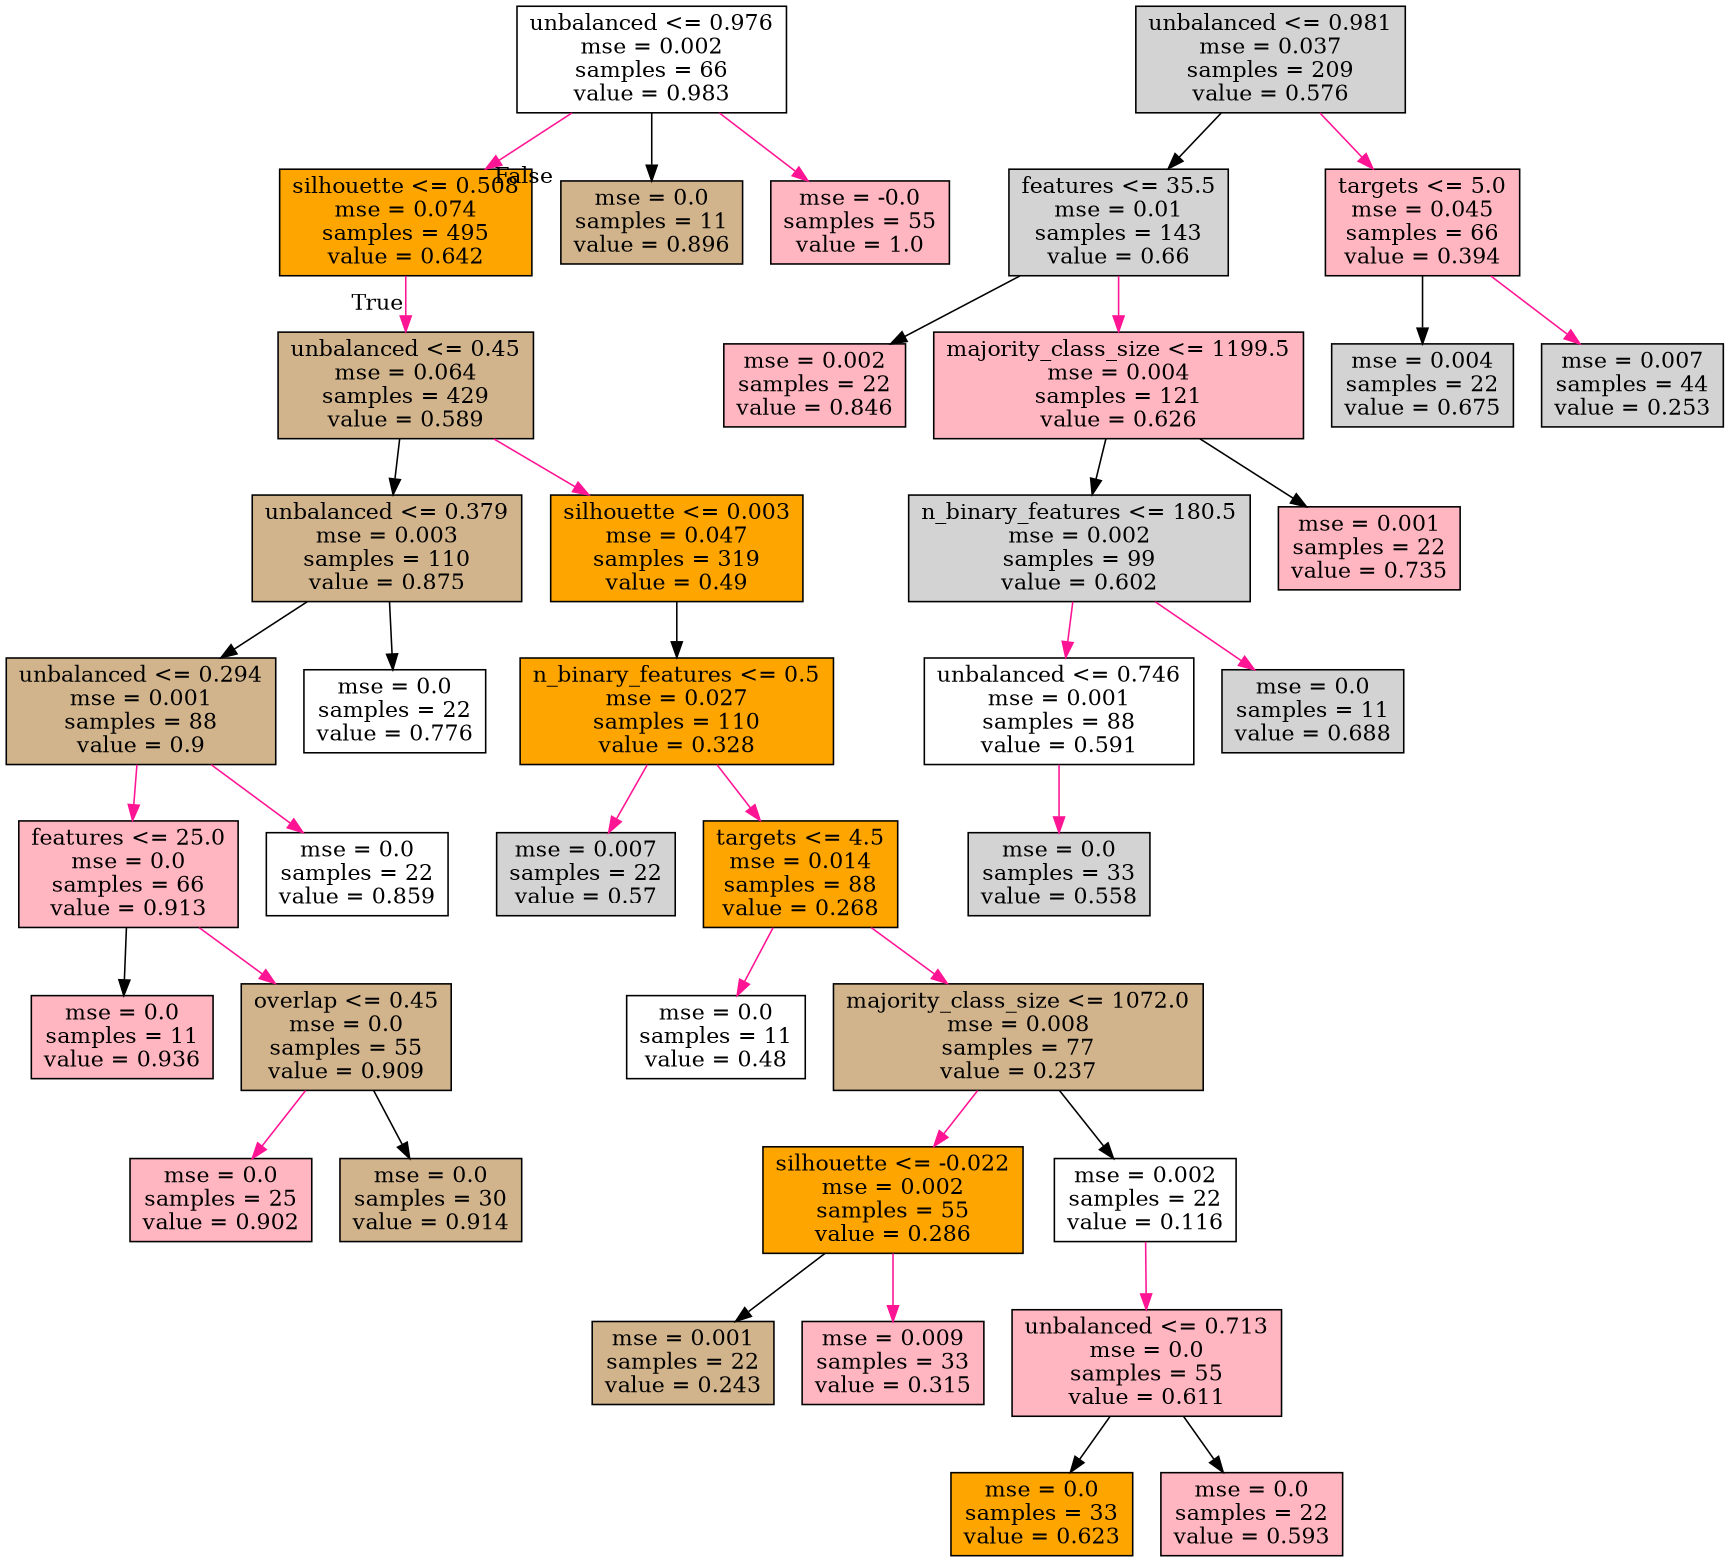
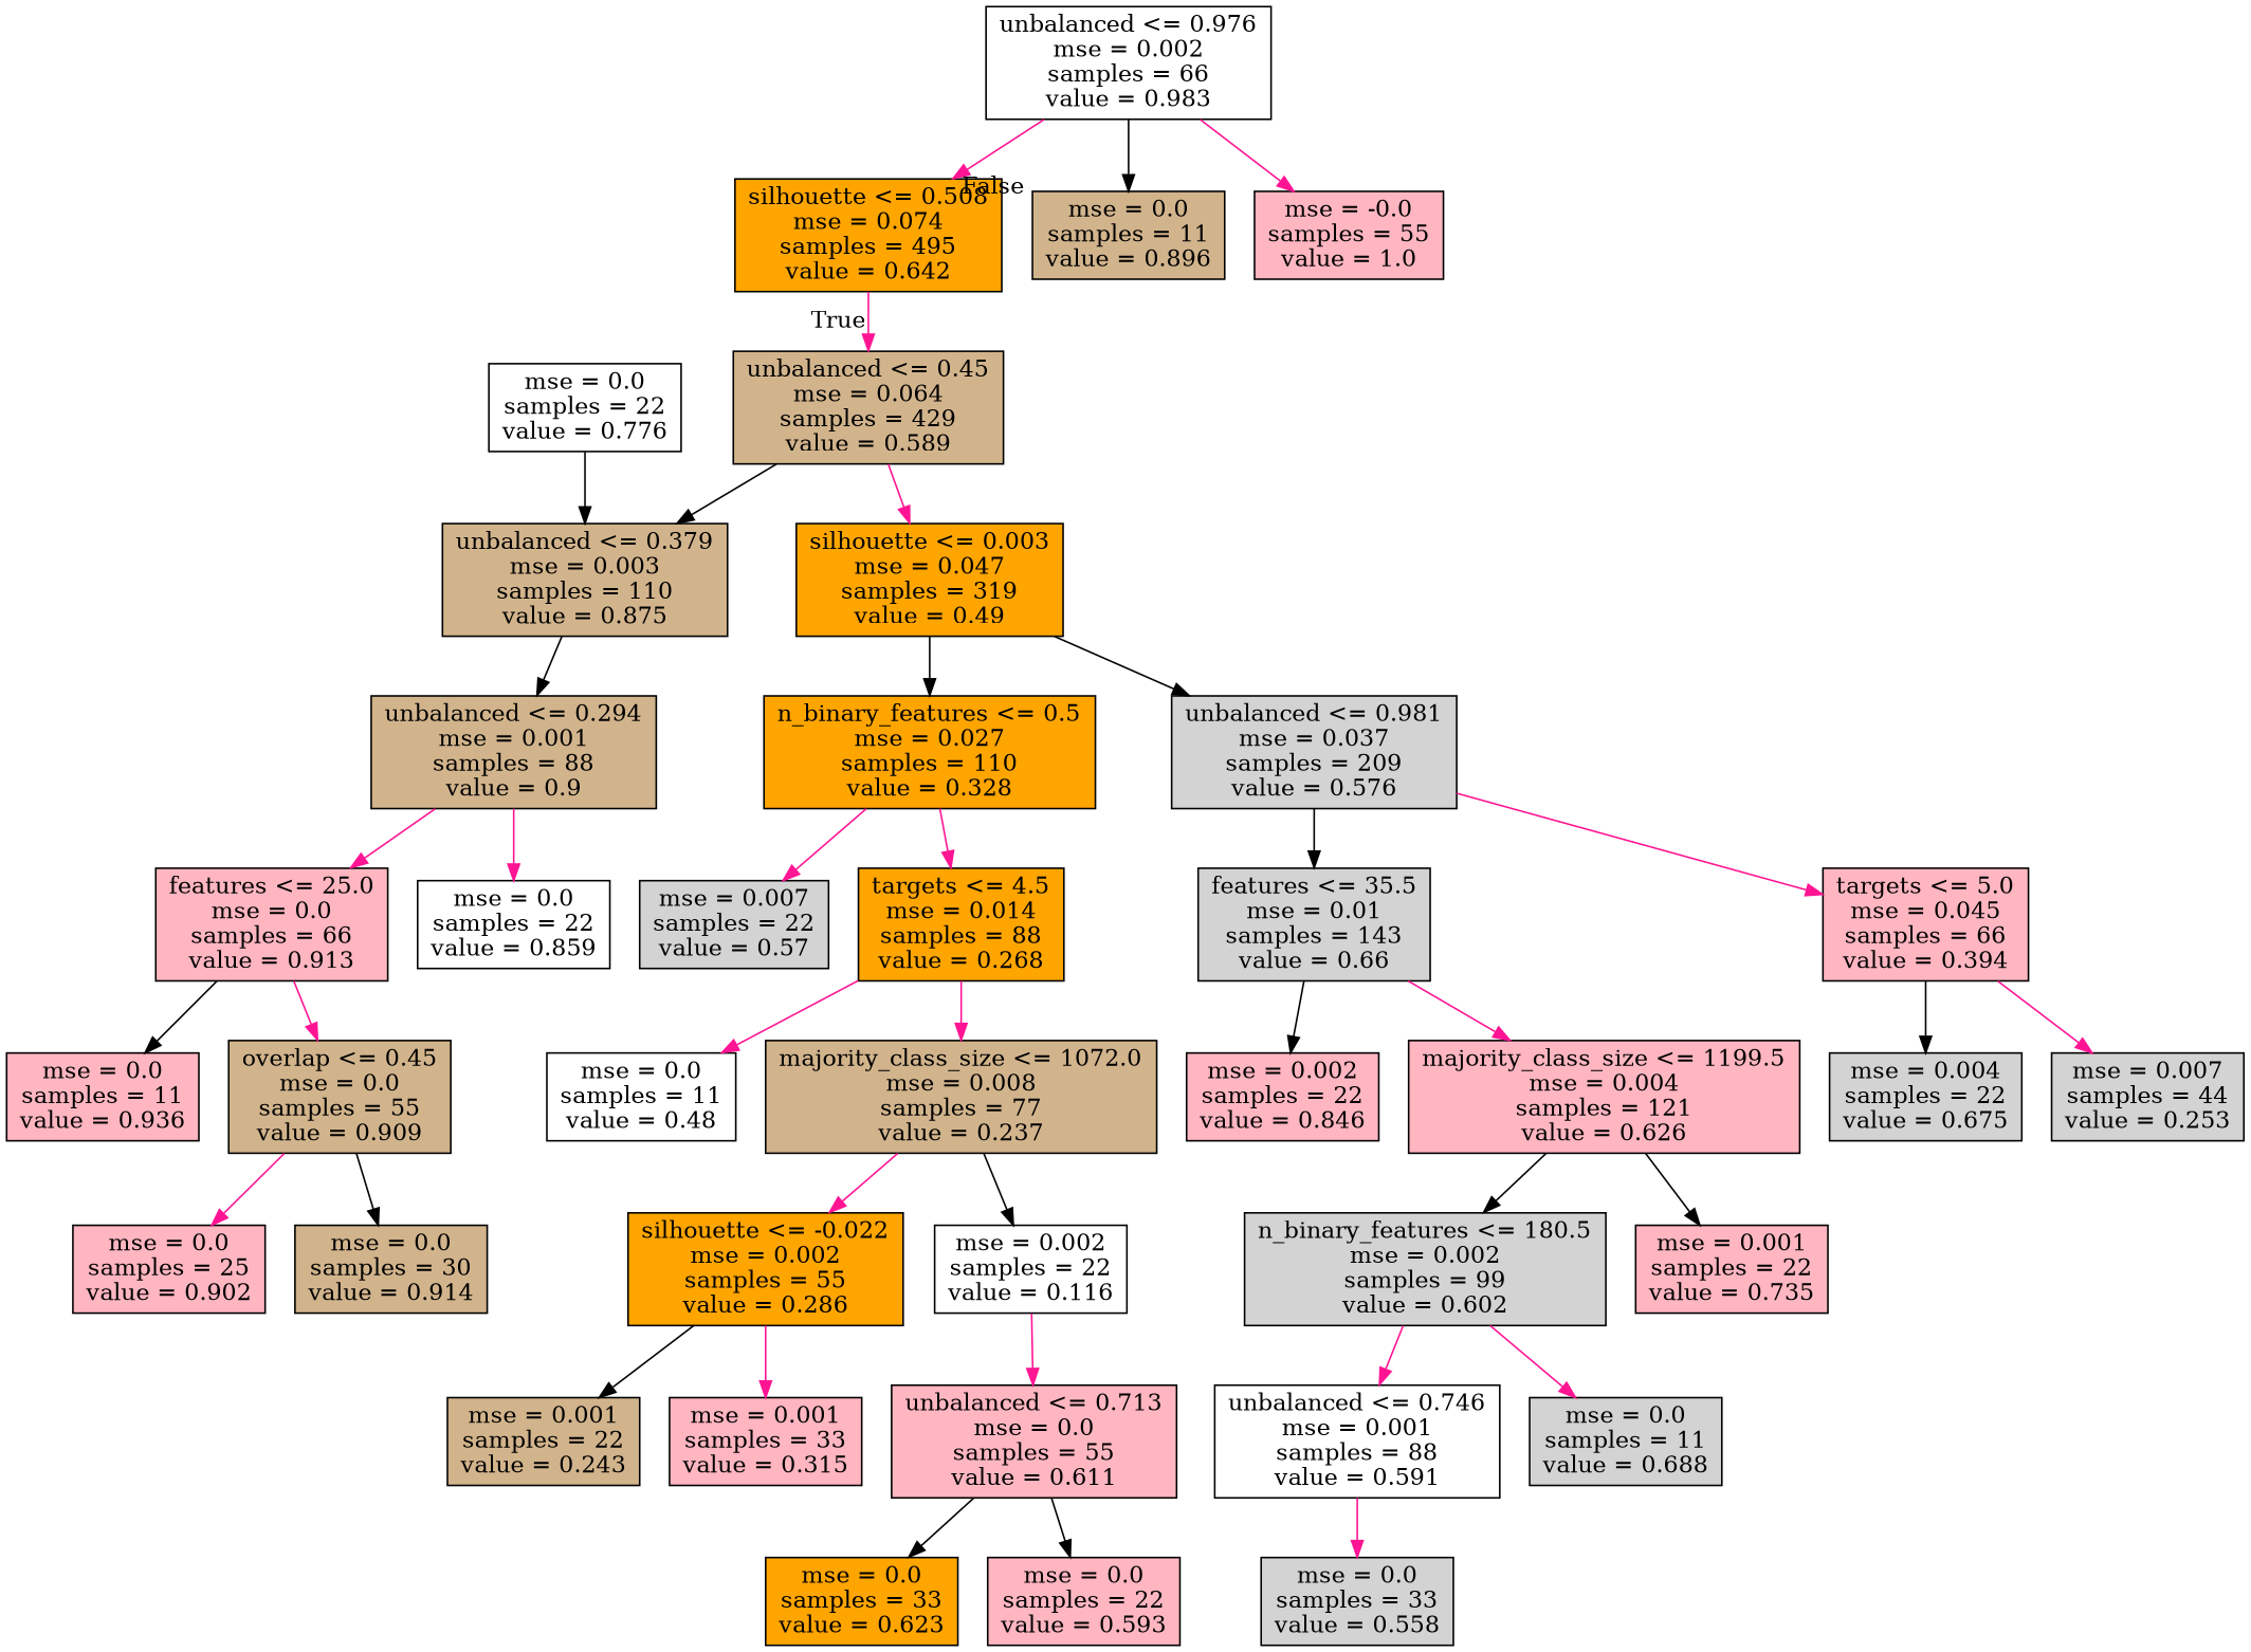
  digraph {
    node [color=black fillcolor=lightpink shape=box style=filled]
    edge [color=deeppink]
    n1 [fillcolor=orange label="silhouette <= 0.508\nmse = 0.074\nsamples = 495\nvalue = 0.642"]
    n2 [fillcolor=tan label="unbalanced <= 0.45\nmse = 0.064\nsamples = 429\nvalue = 0.589"]
    n3 [fillcolor=tan label="unbalanced <= 0.379\nmse = 0.003\nsamples = 110\nvalue = 0.875"]
    n4 [fillcolor=orange label="silhouette <= 0.003\nmse = 0.047\nsamples = 319\nvalue = 0.49"]
    n5 [fillcolor=white label="unbalanced <= 0.976\nmse = 0.002\nsamples = 66\nvalue = 0.983"]
    n6 [fillcolor=tan label="mse = 0.0\nsamples = 11\nvalue = 0.896"]
    n7 [label="mse = -0.0\nsamples = 55\nvalue = 1.0"]
    n8 [fillcolor=tan label="unbalanced <= 0.294\nmse = 0.001\nsamples = 88\nvalue = 0.9"]
    n9 [fillcolor=white label="mse = 0.0\nsamples = 22\nvalue = 0.776"]
    n10 [fillcolor=orange label="n_binary_features <= 0.5\nmse = 0.027\nsamples = 110\nvalue = 0.328"]
    n11 [fillcolor=lightgrey label="unbalanced <= 0.981\nmse = 0.037\nsamples = 209\nvalue = 0.576"]
    n12 [label="features <= 25.0\nmse = 0.0\nsamples = 66\nvalue = 0.913"]
    n13 [fillcolor=white label="mse = 0.0\nsamples = 22\nvalue = 0.859"]
    n14 [label="mse = 0.0\nsamples = 11\nvalue = 0.936"]
    n15 [fillcolor=tan label="overlap <= 0.45\nmse = 0.0\nsamples = 55\nvalue = 0.909"]
    n16 [label="mse = 0.0\nsamples = 25\nvalue = 0.902"]
    n17 [fillcolor=tan label="mse = 0.0\nsamples = 30\nvalue = 0.914"]
    n18 [fillcolor=lightgrey label="mse = 0.007\nsamples = 22\nvalue = 0.57"]
    n19 [fillcolor=orange label="targets <= 4.5\nmse = 0.014\nsamples = 88\nvalue = 0.268"]
    n20 [fillcolor=lightgrey label="features <= 35.5\nmse = 0.01\nsamples = 143\nvalue = 0.66"]
    n21 [label="targets <= 5.0\nmse = 0.045\nsamples = 66\nvalue = 0.394"]
    n22 [fillcolor=white label="mse = 0.0\nsamples = 11\nvalue = 0.48"]
    n23 [fillcolor=tan label="majority_class_size <= 1072.0\nmse = 0.008\nsamples = 77\nvalue = 0.237"]
    n24 [fillcolor=orange label="silhouette <= -0.022\nmse = 0.002\nsamples = 55\nvalue = 0.286"]
    n25 [fillcolor=white label="mse = 0.002\nsamples = 22\nvalue = 0.116"]
    n26 [fillcolor=tan label="mse = 0.001\nsamples = 22\nvalue = 0.243"]
-   n27 [label="mse = 0.009\nsamples = 33\nvalue = 0.315"]
+   n27 [label="mse = 0.001\nsamples = 33\nvalue = 0.315"]
    n28 [label="unbalanced <= 0.713\nmse = 0.0\nsamples = 55\nvalue = 0.611"]
    n29 [label="mse = 0.002\nsamples = 22\nvalue = 0.846"]
    n30 [label="majority_class_size <= 1199.5\nmse = 0.004\nsamples = 121\nvalue = 0.626"]
    n31 [fillcolor=lightgrey label="mse = 0.004\nsamples = 22\nvalue = 0.675"]
    n32 [fillcolor=lightgrey label="mse = 0.007\nsamples = 44\nvalue = 0.253"]
    n33 [fillcolor=lightgrey label="n_binary_features <= 180.5\nmse = 0.002\nsamples = 99\nvalue = 0.602"]
    n34 [label="mse = 0.001\nsamples = 22\nvalue = 0.735"]
    n35 [fillcolor=white label="unbalanced <= 0.746\nmse = 0.001\nsamples = 88\nvalue = 0.591"]
    n36 [fillcolor=lightgrey label="mse = 0.0\nsamples = 11\nvalue = 0.688"]
    n37 [fillcolor=lightgrey label="mse = 0.0\nsamples = 33\nvalue = 0.558"]
    n38 [fillcolor=orange label="mse = 0.0\nsamples = 33\nvalue = 0.623"]
    n39 [label="mse = 0.0\nsamples = 22\nvalue = 0.593"]
    n1 -> n2 [headlabel=True labelangle=45 labeldistance=2.5]
    n2 -> n3 [color=black]
    n2 -> n4
    n3 -> n8 [color=black]
-   n3 -> n9 [color=black]
+   n9 -> n3 [color=black]
    n4 -> n10 [color=black]
+   n4 -> n11 [color=black]
    n5 -> n1 [headlabel=False labelangle=-45 labeldistance=2.5]
    n5 -> n6 [color=black]
    n5 -> n7
    n8 -> n12
    n8 -> n13
    n10 -> n18
    n10 -> n19
    n11 -> n20 [color=black]
    n11 -> n21
    n12 -> n14 [color=black]
    n12 -> n15
    n15 -> n16
    n15 -> n17 [color=black]
    n19 -> n22
    n19 -> n23
    n20 -> n29 [color=black]
    n20 -> n30
    n21 -> n31 [color=black]
    n21 -> n32
    n23 -> n24
    n23 -> n25 [color=black]
    n24 -> n26 [color=black]
    n24 -> n27
    n25 -> n28
    n28 -> n38 [color=black]
    n28 -> n39 [color=black]
    n30 -> n33 [color=black]
    n30 -> n34 [color=black]
    n33 -> n35
    n33 -> n36
    n35 -> n37
  }
